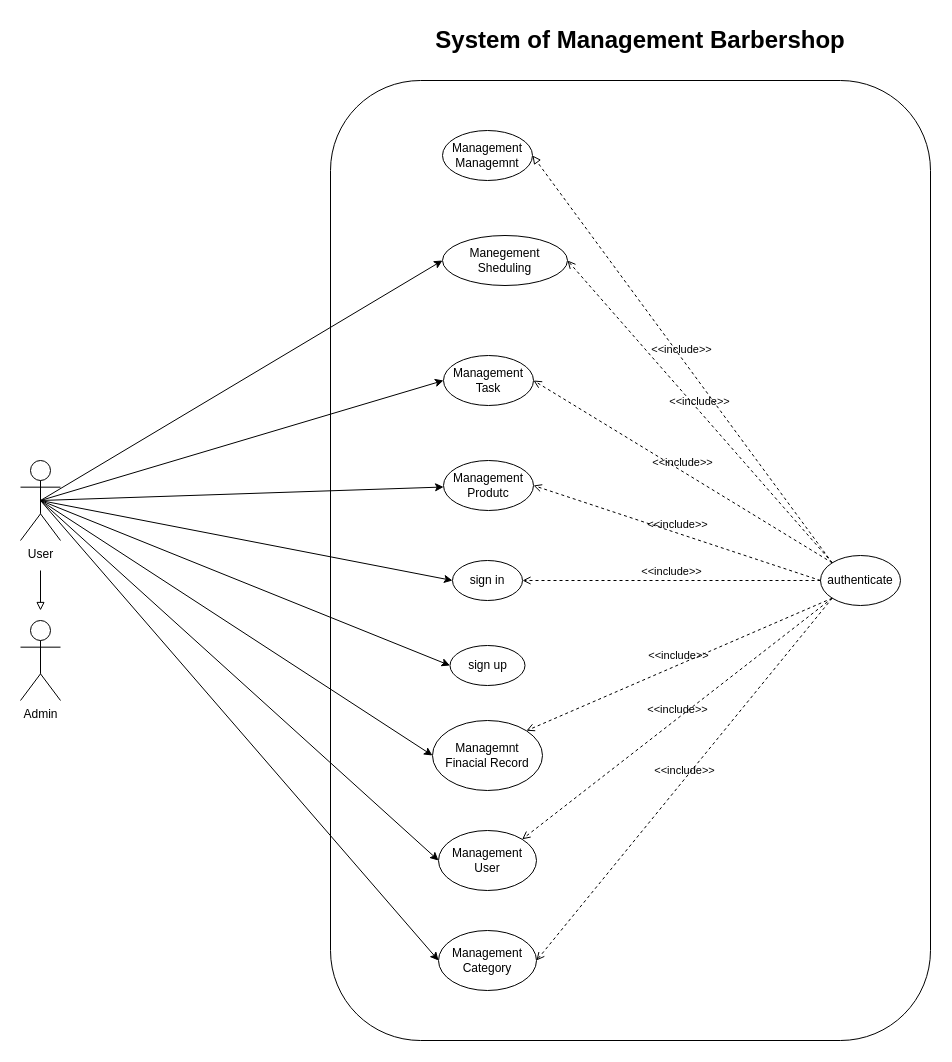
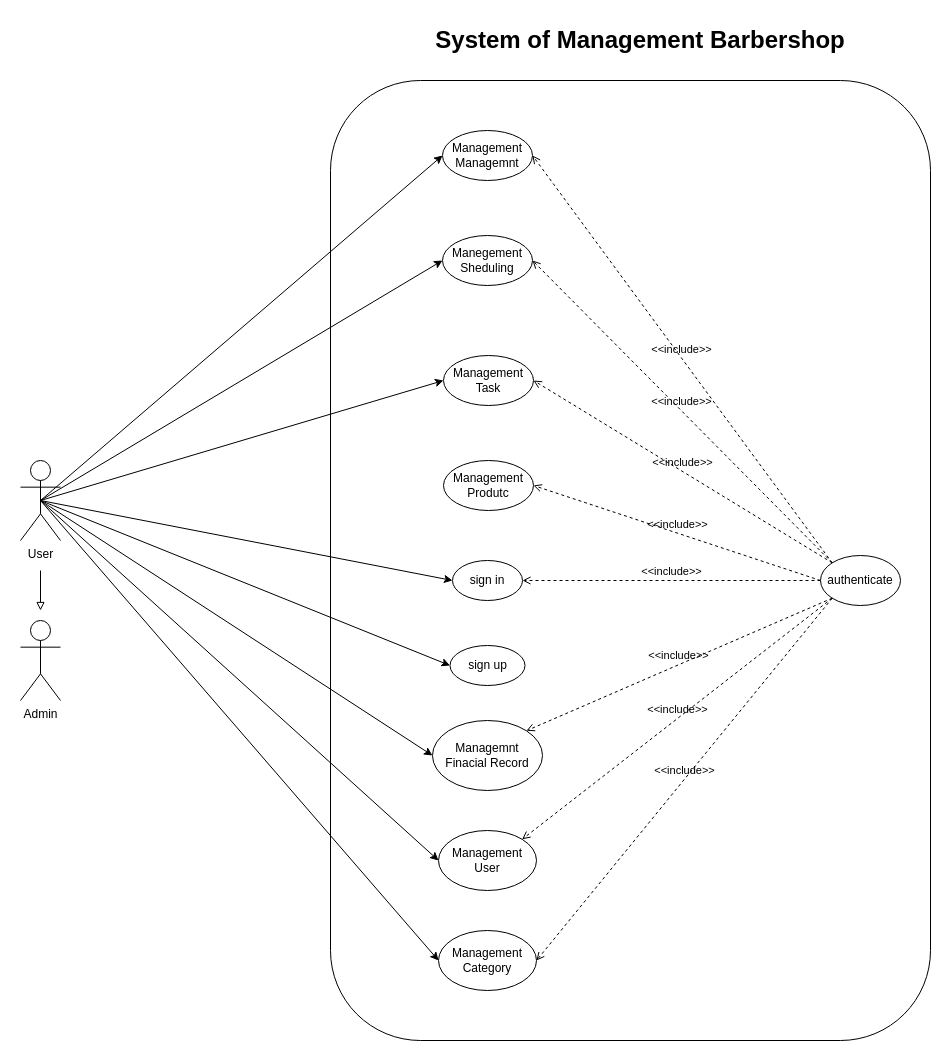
  <mxCell id="0" />
  <mxCell id="1" parent="0" />
  <mxCell id="2" value="" style="rounded=1;whiteSpace=wrap;html=1;" vertex="1" parent="1"><mxGeometry x="330" y="80" width="600" height="960" as="geometry" /></mxCell>
  <mxCell id="3" value="Admin" style="shape=umlActor;verticalLabelPosition=bottom;verticalAlign=top;html=1;outlineConnect=0;" vertex="1" parent="1"><mxGeometry x="20" y="620" width="40" height="80" as="geometry" /></mxCell>
- <mxCell id="4" style="rounded=0;orthogonalLoop=1;jettySize=auto;html=1;exitX=0.5;exitY=0.5;exitDx=0;exitDy=0;exitPerimeter=0;" edge="1" parent="1" source="12" target="19"><mxGeometry relative="1" as="geometry" /></mxCell>
+ <mxCell id="4" style="rounded=0;orthogonalLoop=1;jettySize=auto;html=1;exitX=0.5;exitY=0.5;exitDx=0;exitDy=0;exitPerimeter=0;entryX=0;entryY=0.5;entryDx=0;entryDy=0;" edge="1" parent="1" source="12" target="25"><mxGeometry relative="1" as="geometry" /></mxCell>
  <mxCell id="5" style="rounded=0;orthogonalLoop=1;jettySize=auto;html=1;exitX=0.5;exitY=0.5;exitDx=0;exitDy=0;exitPerimeter=0;entryX=0;entryY=0.5;entryDx=0;entryDy=0;" edge="1" parent="1" source="12" target="21"><mxGeometry relative="1" as="geometry" /></mxCell>
  <mxCell id="6" style="rounded=0;orthogonalLoop=1;jettySize=auto;html=1;exitX=0.5;exitY=0.5;exitDx=0;exitDy=0;exitPerimeter=0;entryX=0;entryY=0.5;entryDx=0;entryDy=0;" edge="1" parent="1" source="12" target="20"><mxGeometry relative="1" as="geometry" /></mxCell>
  <mxCell id="7" style="rounded=0;orthogonalLoop=1;jettySize=auto;html=1;exitX=0.5;exitY=0.5;exitDx=0;exitDy=0;exitPerimeter=0;entryX=0;entryY=0.5;entryDx=0;entryDy=0;" edge="1" parent="1" source="12" target="16"><mxGeometry relative="1" as="geometry" /></mxCell>
  <mxCell id="8" style="rounded=0;orthogonalLoop=1;jettySize=auto;html=1;exitX=0.5;exitY=0.5;exitDx=0;exitDy=0;exitPerimeter=0;entryX=0;entryY=0.5;entryDx=0;entryDy=0;" edge="1" parent="1" source="12" target="15"><mxGeometry relative="1" as="geometry" /></mxCell>
  <mxCell id="9" style="rounded=0;orthogonalLoop=1;jettySize=auto;html=1;exitX=0.5;exitY=0.5;exitDx=0;exitDy=0;exitPerimeter=0;entryX=0;entryY=0.5;entryDx=0;entryDy=0;" edge="1" parent="1" source="12" target="27"><mxGeometry relative="1" as="geometry" /></mxCell>
  <mxCell id="10" style="rounded=0;orthogonalLoop=1;jettySize=auto;html=1;exitX=0.5;exitY=0.5;exitDx=0;exitDy=0;exitPerimeter=0;entryX=0;entryY=0.5;entryDx=0;entryDy=0;" edge="1" parent="1" source="12" target="29"><mxGeometry relative="1" as="geometry" /></mxCell>
  <mxCell id="11" style="rounded=0;orthogonalLoop=1;jettySize=auto;html=1;exitX=0.5;exitY=0.5;exitDx=0;exitDy=0;exitPerimeter=0;entryX=0;entryY=0.5;entryDx=0;entryDy=0;" edge="1" parent="1" source="12" target="30"><mxGeometry relative="1" as="geometry" /></mxCell>
  <mxCell id="12" value="User" style="shape=umlActor;verticalLabelPosition=bottom;verticalAlign=top;html=1;outlineConnect=0;" vertex="1" parent="1"><mxGeometry x="20" y="460" width="40" height="80" as="geometry" /></mxCell>
  <mxCell id="13" value="" style="endArrow=block;endFill=0;html=1;rounded=0;" edge="1" parent="1"><mxGeometry width="160" relative="1" as="geometry"><mxPoint x="40" y="570" as="sourcePoint" /><mxPoint x="40" y="610" as="targetPoint" /></mxGeometry></mxCell>
  <mxCell id="14" value="&lt;h1&gt;&lt;font&gt;System of Management Barbershop&lt;/font&gt;&lt;/h1&gt;" style="text;html=1;align=center;verticalAlign=middle;whiteSpace=wrap;rounded=0;" vertex="1" parent="1"><mxGeometry x="420" y="20" width="440" height="40" as="geometry" /></mxCell>
  <mxCell id="15" value="sign up" style="ellipse;whiteSpace=wrap;html=1;" vertex="1" parent="1"><mxGeometry x="449.5" y="645" width="75" height="40" as="geometry" /></mxCell>
  <mxCell id="16" value="sign in" style="ellipse;whiteSpace=wrap;html=1;" vertex="1" parent="1"><mxGeometry x="452" y="560" width="70" height="40" as="geometry" /></mxCell>
  <mxCell id="17" value="authenticate" style="ellipse;whiteSpace=wrap;html=1;" vertex="1" parent="1"><mxGeometry x="820" y="555" width="80" height="50" as="geometry" /></mxCell>
  <mxCell id="18" value="&amp;lt;&amp;lt;include&amp;gt;&amp;gt;" style="html=1;verticalAlign=bottom;labelBackgroundColor=none;endArrow=open;endFill=0;dashed=1;rounded=0;entryX=1;entryY=0.5;entryDx=0;entryDy=0;" edge="1" parent="1" target="16"><mxGeometry width="160" relative="1" as="geometry"><mxPoint x="820" y="580" as="sourcePoint" /><mxPoint x="590" y="280" as="targetPoint" /></mxGeometry></mxCell>
  <mxCell id="19" value="Management Produtc" style="ellipse;whiteSpace=wrap;html=1;" vertex="1" parent="1"><mxGeometry x="443" y="460" width="90" height="50" as="geometry" /></mxCell>
  <mxCell id="20" value="Management Task" style="ellipse;whiteSpace=wrap;html=1;" vertex="1" parent="1"><mxGeometry x="443" y="355" width="90" height="50" as="geometry" /></mxCell>
- <mxCell id="21" value="Manegement Sheduling" style="ellipse;whiteSpace=wrap;html=1;" vertex="1" parent="1"><mxGeometry x="442" y="235" width="125" height="50" as="geometry" /></mxCell>
+ <mxCell id="21" value="Manegement Sheduling" style="ellipse;whiteSpace=wrap;html=1;" vertex="1" parent="1"><mxGeometry x="442" y="235" width="90" height="50" as="geometry" /></mxCell>
  <mxCell id="22" value="&amp;lt;&amp;lt;include&amp;gt;&amp;gt;" style="html=1;verticalAlign=bottom;labelBackgroundColor=none;endArrow=open;endFill=0;dashed=1;rounded=0;entryX=1;entryY=0.5;entryDx=0;entryDy=0;exitX=0;exitY=0;exitDx=0;exitDy=0;" edge="1" parent="1" source="17" target="20"><mxGeometry width="160" relative="1" as="geometry"><mxPoint x="670" y="274" as="sourcePoint" /><mxPoint x="500" y="290" as="targetPoint" /></mxGeometry></mxCell>
  <mxCell id="23" value="&amp;lt;&amp;lt;include&amp;gt;&amp;gt;" style="html=1;verticalAlign=bottom;labelBackgroundColor=none;endArrow=open;endFill=0;dashed=1;rounded=0;entryX=1;entryY=0.5;entryDx=0;entryDy=0;exitX=0;exitY=0.5;exitDx=0;exitDy=0;" edge="1" parent="1" source="17" target="19"><mxGeometry width="160" relative="1" as="geometry"><mxPoint x="680" y="284" as="sourcePoint" /><mxPoint x="510" y="300" as="targetPoint" /></mxGeometry></mxCell>
  <mxCell id="24" value="&amp;lt;&amp;lt;include&amp;gt;&amp;gt;" style="html=1;verticalAlign=bottom;labelBackgroundColor=none;endArrow=open;endFill=0;dashed=1;rounded=0;entryX=1;entryY=0.5;entryDx=0;entryDy=0;exitX=0;exitY=0;exitDx=0;exitDy=0;" edge="1" parent="1" source="17" target="21"><mxGeometry x="0.004" width="160" relative="1" as="geometry"><mxPoint x="710" y="245" as="sourcePoint" /><mxPoint x="563" y="255" as="targetPoint" /><mxPoint as="offset" /></mxGeometry></mxCell>
  <mxCell id="25" value="Management Managemnt" style="ellipse;whiteSpace=wrap;html=1;" vertex="1" parent="1"><mxGeometry x="442" y="130" width="90" height="50" as="geometry" /></mxCell>
- <mxCell id="26" value="&amp;lt;&amp;lt;include&amp;gt;&amp;gt;" style="html=1;verticalAlign=bottom;labelBackgroundColor=none;endArrow=block;endFill=0;dashed=1;rounded=0;entryX=1;entryY=0.5;entryDx=0;entryDy=0;exitX=0;exitY=0;exitDx=0;exitDy=0;" edge="1" parent="1" source="17" target="25"><mxGeometry x="0.004" width="160" relative="1" as="geometry"><mxPoint x="710" y="245" as="sourcePoint" /><mxPoint x="563" y="175" as="targetPoint" /><mxPoint as="offset" /></mxGeometry></mxCell>
+ <mxCell id="26" value="&amp;lt;&amp;lt;include&amp;gt;&amp;gt;" style="html=1;verticalAlign=bottom;labelBackgroundColor=none;endArrow=open;endFill=0;dashed=1;rounded=0;entryX=1;entryY=0.5;entryDx=0;entryDy=0;exitX=0;exitY=0;exitDx=0;exitDy=0;" edge="1" parent="1" source="17" target="25"><mxGeometry x="0.004" width="160" relative="1" as="geometry"><mxPoint x="710" y="245" as="sourcePoint" /><mxPoint x="563" y="175" as="targetPoint" /><mxPoint as="offset" /></mxGeometry></mxCell>
  <mxCell id="27" value="Managemnt Finacial Record" style="ellipse;whiteSpace=wrap;html=1;" vertex="1" parent="1"><mxGeometry x="432" y="720" width="110" height="70" as="geometry" /></mxCell>
  <mxCell id="28" value="&amp;lt;&amp;lt;include&amp;gt;&amp;gt;" style="html=1;verticalAlign=bottom;labelBackgroundColor=none;endArrow=open;endFill=0;dashed=1;rounded=0;entryX=1;entryY=0;entryDx=0;entryDy=0;exitX=0;exitY=1;exitDx=0;exitDy=0;" edge="1" parent="1" source="17" target="27"><mxGeometry width="160" relative="1" as="geometry"><mxPoint x="710" y="415" as="sourcePoint" /><mxPoint x="535" y="675" as="targetPoint" /></mxGeometry></mxCell>
  <mxCell id="29" value="Management User" style="ellipse;whiteSpace=wrap;html=1;" vertex="1" parent="1"><mxGeometry x="438" y="830" width="98" height="60" as="geometry" /></mxCell>
  <mxCell id="30" value="Management Category" style="ellipse;whiteSpace=wrap;html=1;" vertex="1" parent="1"><mxGeometry x="438" y="930" width="98" height="60" as="geometry" /></mxCell>
  <mxCell id="31" value="&amp;lt;&amp;lt;include&amp;gt;&amp;gt;" style="html=1;verticalAlign=bottom;labelBackgroundColor=none;endArrow=open;endFill=0;dashed=1;rounded=0;entryX=1;entryY=0;entryDx=0;entryDy=0;exitX=0;exitY=1;exitDx=0;exitDy=0;" edge="1" parent="1" source="17" target="29"><mxGeometry width="160" relative="1" as="geometry"><mxPoint x="738" y="408" as="sourcePoint" /><mxPoint x="536" y="740" as="targetPoint" /></mxGeometry></mxCell>
  <mxCell id="32" value="&amp;lt;&amp;lt;include&amp;gt;&amp;gt;" style="html=1;verticalAlign=bottom;labelBackgroundColor=none;endArrow=open;endFill=0;dashed=1;rounded=0;exitX=0;exitY=1;exitDx=0;exitDy=0;entryX=1;entryY=0.5;entryDx=0;entryDy=0;" edge="1" parent="1" source="17" target="30"><mxGeometry width="160" relative="1" as="geometry"><mxPoint x="748" y="418" as="sourcePoint" /><mxPoint x="546" y="750" as="targetPoint" /></mxGeometry></mxCell>
